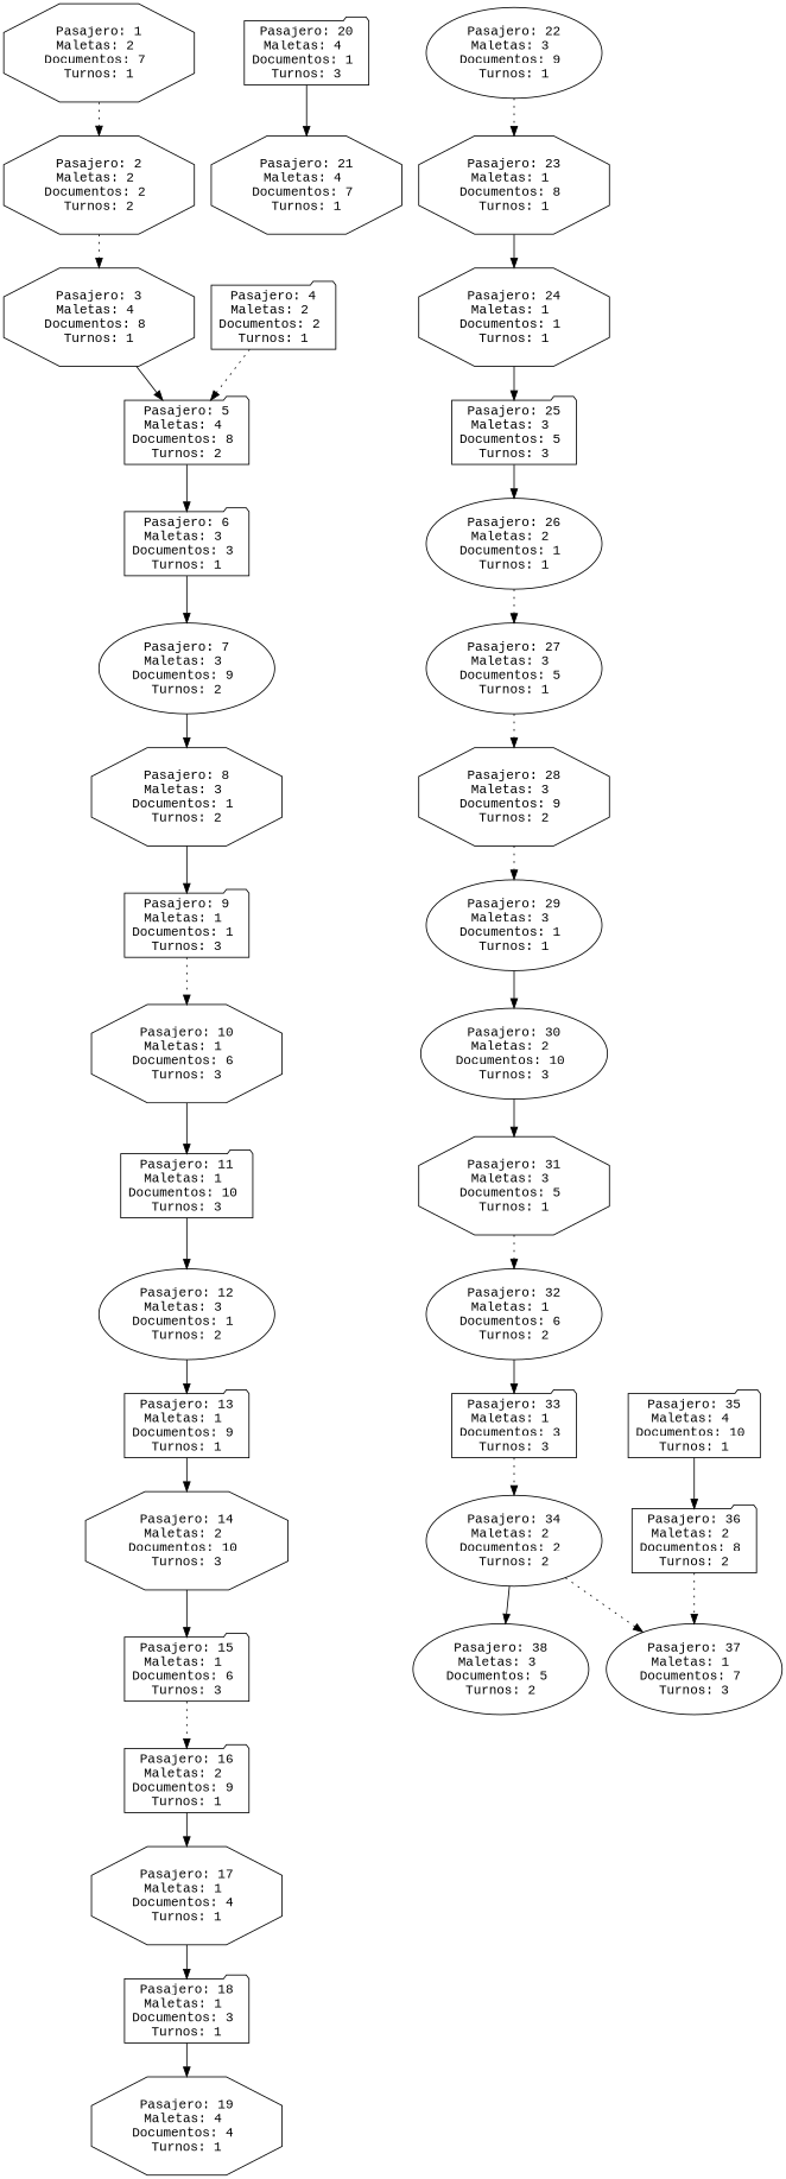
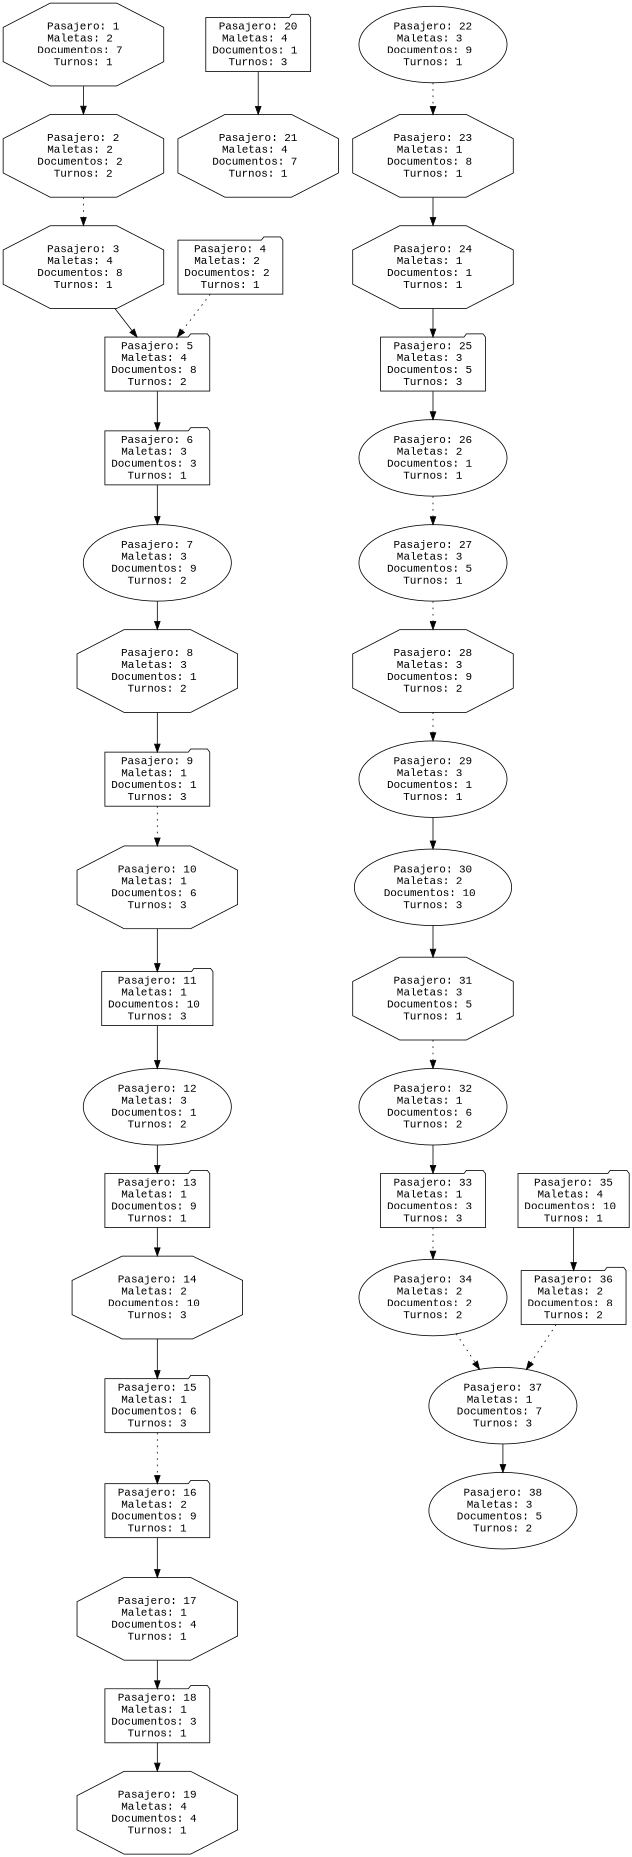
  digraph {
    fontname="Liberation Mono"
    node [fontname="Liberation Mono" shape=folder]
    edge [fontname="Liberation Mono" style=solid]
    n1 [label=" Pasajero: 1 &#92;nMaletas: 2 &#92;nDocumentos: 7 &#92;nTurnos: 1" shape=octagon]
    n2 [label=" Pasajero: 2 &#92;nMaletas: 2 &#92;nDocumentos: 2 &#92;nTurnos: 2" shape=octagon]
    n3 [label=" Pasajero: 3 &#92;nMaletas: 4 &#92;nDocumentos: 8 &#92;nTurnos: 1" shape=octagon]
    n4 [label=" Pasajero: 5 &#92;nMaletas: 4 &#92;nDocumentos: 8 &#92;nTurnos: 2"]
    n5 [label=" Pasajero: 4 &#92;nMaletas: 2 &#92;nDocumentos: 2 &#92;nTurnos: 1"]
    n6 [label=" Pasajero: 6 &#92;nMaletas: 3 &#92;nDocumentos: 3 &#92;nTurnos: 1"]
    n7 [label=" Pasajero: 7 &#92;nMaletas: 3 &#92;nDocumentos: 9 &#92;nTurnos: 2" shape=ellipse]
    n8 [label=" Pasajero: 8 &#92;nMaletas: 3 &#92;nDocumentos: 1 &#92;nTurnos: 2" shape=octagon]
    n9 [label=" Pasajero: 9 &#92;nMaletas: 1 &#92;nDocumentos: 1 &#92;nTurnos: 3"]
    n10 [label=" Pasajero: 10 &#92;nMaletas: 1 &#92;nDocumentos: 6 &#92;nTurnos: 3" shape=octagon]
    n11 [label=" Pasajero: 11 &#92;nMaletas: 1 &#92;nDocumentos: 10 &#92;nTurnos: 3"]
    n12 [label=" Pasajero: 12 &#92;nMaletas: 3 &#92;nDocumentos: 1 &#92;nTurnos: 2" shape=ellipse]
    n13 [label=" Pasajero: 13 &#92;nMaletas: 1 &#92;nDocumentos: 9 &#92;nTurnos: 1"]
    n14 [label=" Pasajero: 14 &#92;nMaletas: 2 &#92;nDocumentos: 10 &#92;nTurnos: 3" shape=octagon]
    n15 [label=" Pasajero: 15 &#92;nMaletas: 1 &#92;nDocumentos: 6 &#92;nTurnos: 3"]
    n16 [label=" Pasajero: 16 &#92;nMaletas: 2 &#92;nDocumentos: 9 &#92;nTurnos: 1"]
    n17 [label=" Pasajero: 17 &#92;nMaletas: 1 &#92;nDocumentos: 4 &#92;nTurnos: 1" shape=octagon]
    n18 [label=" Pasajero: 18 &#92;nMaletas: 1 &#92;nDocumentos: 3 &#92;nTurnos: 1"]
    n19 [label=" Pasajero: 19 &#92;nMaletas: 4 &#92;nDocumentos: 4 &#92;nTurnos: 1" shape=octagon]
    n20 [label=" Pasajero: 20 &#92;nMaletas: 4 &#92;nDocumentos: 1 &#92;nTurnos: 3"]
    n21 [label=" Pasajero: 21 &#92;nMaletas: 4 &#92;nDocumentos: 7 &#92;nTurnos: 1" shape=octagon]
    n22 [label=" Pasajero: 22 &#92;nMaletas: 3 &#92;nDocumentos: 9 &#92;nTurnos: 1" shape=ellipse]
    n23 [label=" Pasajero: 23 &#92;nMaletas: 1 &#92;nDocumentos: 8 &#92;nTurnos: 1" shape=octagon]
    n24 [label=" Pasajero: 24 &#92;nMaletas: 1 &#92;nDocumentos: 1 &#92;nTurnos: 1" shape=octagon]
    n25 [label=" Pasajero: 25 &#92;nMaletas: 3 &#92;nDocumentos: 5 &#92;nTurnos: 3"]
    n26 [label=" Pasajero: 26 &#92;nMaletas: 2 &#92;nDocumentos: 1 &#92;nTurnos: 1" shape=ellipse]
    n27 [label=" Pasajero: 27 &#92;nMaletas: 3 &#92;nDocumentos: 5 &#92;nTurnos: 1" shape=ellipse]
    n28 [label=" Pasajero: 28 &#92;nMaletas: 3 &#92;nDocumentos: 9 &#92;nTurnos: 2" shape=octagon]
    n29 [label=" Pasajero: 29 &#92;nMaletas: 3 &#92;nDocumentos: 1 &#92;nTurnos: 1" shape=ellipse]
    n30 [label=" Pasajero: 30 &#92;nMaletas: 2 &#92;nDocumentos: 10 &#92;nTurnos: 3" shape=ellipse]
    n31 [label=" Pasajero: 31 &#92;nMaletas: 3 &#92;nDocumentos: 5 &#92;nTurnos: 1" shape=octagon]
    n32 [label=" Pasajero: 32 &#92;nMaletas: 1 &#92;nDocumentos: 6 &#92;nTurnos: 2" shape=ellipse]
    n33 [label=" Pasajero: 33 &#92;nMaletas: 1 &#92;nDocumentos: 3 &#92;nTurnos: 3"]
    n34 [label=" Pasajero: 34 &#92;nMaletas: 2 &#92;nDocumentos: 2 &#92;nTurnos: 2" shape=ellipse]
    n35 [label=" Pasajero: 37 &#92;nMaletas: 1 &#92;nDocumentos: 7 &#92;nTurnos: 3" shape=ellipse]
    n36 [label=" Pasajero: 35 &#92;nMaletas: 4 &#92;nDocumentos: 10 &#92;nTurnos: 1"]
    n37 [label=" Pasajero: 36 &#92;nMaletas: 2 &#92;nDocumentos: 8 &#92;nTurnos: 2"]
    n38 [label=" Pasajero: 38 &#92;nMaletas: 3 &#92;nDocumentos: 5 &#92;nTurnos: 2" shape=ellipse]
-   n1 -> n2 [style=dotted]
+   n1 -> n2
    n2 -> n3 [style=dotted]
    n3 -> n4
    n4 -> n6
    n5 -> n4 [style=dotted]
    n6 -> n7
    n7 -> n8
    n8 -> n9
    n9 -> n10 [style=dotted]
    n10 -> n11
    n11 -> n12
    n12 -> n13
    n13 -> n14
    n14 -> n15
    n15 -> n16 [style=dotted]
    n16 -> n17
    n17 -> n18
    n18 -> n19
    n20 -> n21
    n22 -> n23 [style=dotted]
    n23 -> n24
    n24 -> n25
    n25 -> n26
    n26 -> n27 [style=dotted]
    n27 -> n28 [style=dotted]
    n28 -> n29 [style=dotted]
    n29 -> n30
    n30 -> n31
    n31 -> n32 [style=dotted]
    n32 -> n33
    n33 -> n34 [style=dotted]
    n34 -> n35 [style=dotted]
-   n34 -> n38
+   n35 -> n38
    n36 -> n37
    n37 -> n35 [style=dotted]
  }
